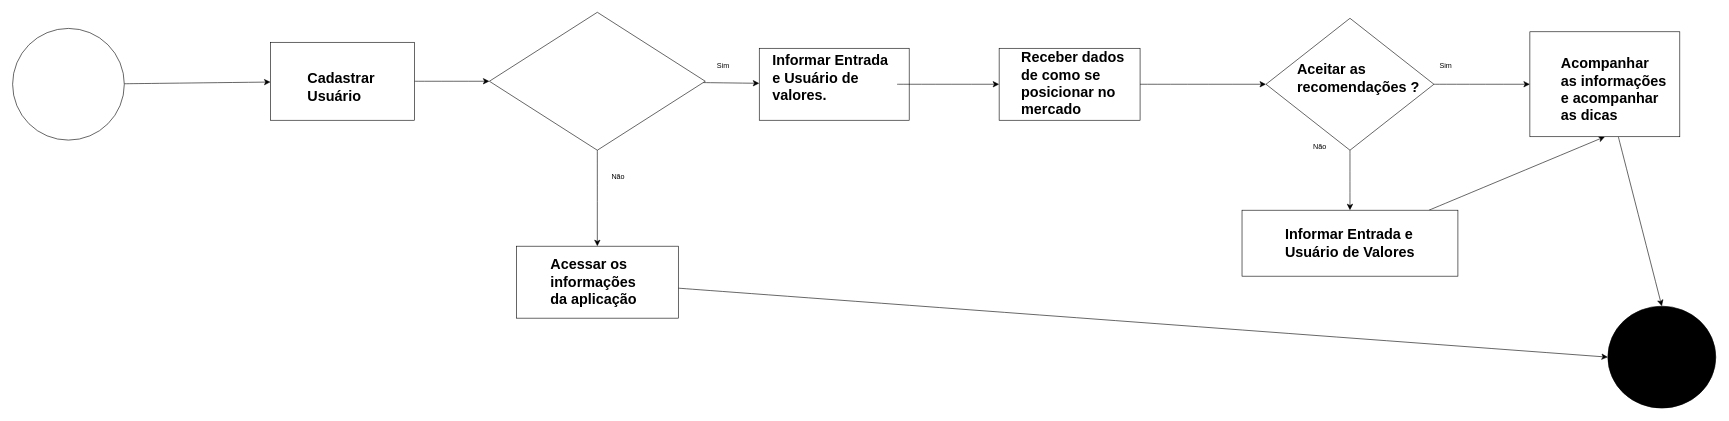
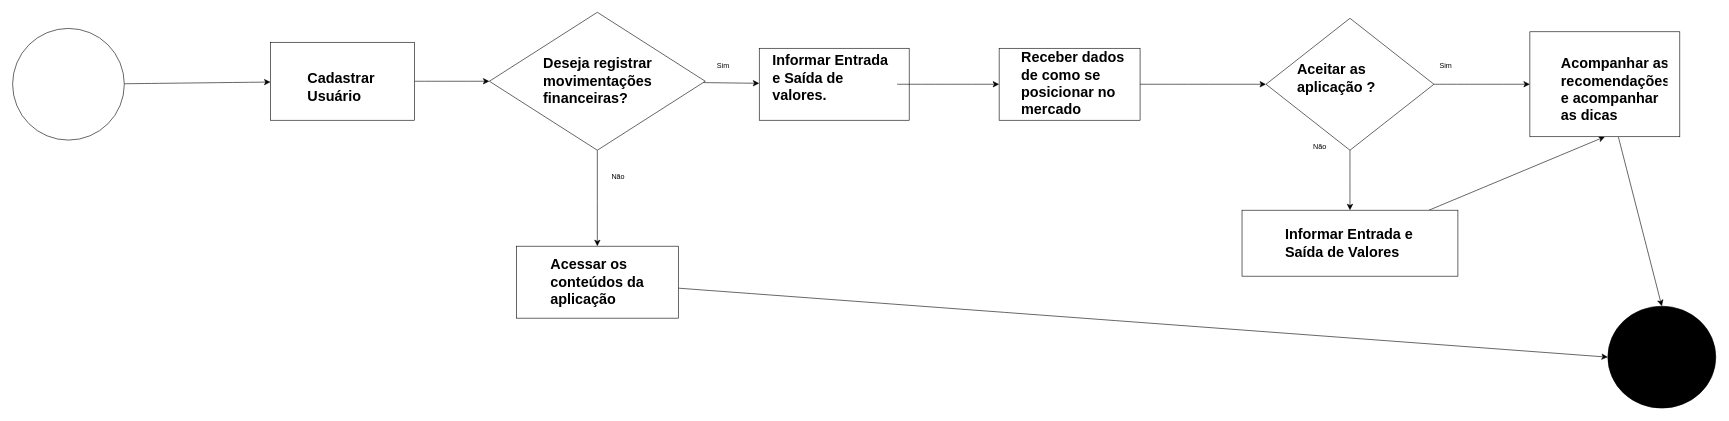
  <mxCell id="0" />
  <mxCell id="1" parent="0" />
  <mxCell id="2" value="" style="edgeStyle=none;curved=1;rounded=0;orthogonalLoop=1;jettySize=auto;html=1;fontSize=12;startSize=8;endSize=8;" parent="1" source="3" target="5" edge="1"><mxGeometry relative="1" as="geometry" /></mxCell>
  <mxCell id="3" value="" style="ellipse;whiteSpace=wrap;html=1;aspect=fixed;" parent="1" vertex="1"><mxGeometry x="20" y="46.87" width="186.25" height="186.25" as="geometry" /></mxCell>
  <mxCell id="4" value="" style="edgeStyle=none;curved=1;rounded=0;orthogonalLoop=1;jettySize=auto;html=1;fontSize=12;startSize=8;endSize=8;" parent="1" source="5" target="9" edge="1"><mxGeometry relative="1" as="geometry" /></mxCell>
  <mxCell id="5" value="" style="whiteSpace=wrap;html=1;" parent="1" vertex="1"><mxGeometry x="450" y="70" width="240" height="130" as="geometry" /></mxCell>
  <mxCell id="6" value="&lt;h1 style=&quot;margin-top: 0px;&quot;&gt;Cadastrar Usuário&amp;nbsp;&lt;/h1&gt;" style="text;html=1;whiteSpace=wrap;overflow=hidden;rounded=0;" parent="1" vertex="1"><mxGeometry x="510" y="110" width="130" height="120" as="geometry" /></mxCell>
  <mxCell id="7" value="" style="edgeStyle=none;curved=1;rounded=0;orthogonalLoop=1;jettySize=auto;html=1;fontSize=12;startSize=8;endSize=8;" parent="1" source="9" target="11" edge="1"><mxGeometry relative="1" as="geometry" /></mxCell>
  <mxCell id="8" value="" style="edgeStyle=none;curved=1;rounded=0;orthogonalLoop=1;jettySize=auto;html=1;fontSize=12;startSize=8;endSize=8;" parent="1" source="9" target="13" edge="1"><mxGeometry relative="1" as="geometry" /></mxCell>
  <mxCell id="9" value="" style="rhombus;whiteSpace=wrap;html=1;" parent="1" vertex="1"><mxGeometry x="815" y="20" width="360" height="230" as="geometry" /></mxCell>
+ <mxCell id="10" value="&lt;h1 style=&quot;margin-top: 0px;&quot;&gt;Deseja registrar movimentações financeiras?&lt;/h1&gt;" style="text;html=1;whiteSpace=wrap;overflow=hidden;rounded=0;" parent="1" vertex="1"><mxGeometry x="902.5" y="85" width="200" height="90" as="geometry" /></mxCell>
  <mxCell id="11" value="" style="whiteSpace=wrap;html=1;" parent="1" vertex="1"><mxGeometry x="1265" y="79.99" width="250" height="120" as="geometry" /></mxCell>
  <mxCell id="12" style="edgeStyle=none;curved=1;rounded=0;orthogonalLoop=1;jettySize=auto;html=1;fontSize=12;startSize=8;endSize=8;entryX=0;entryY=0.5;entryDx=0;entryDy=0;" parent="1" source="13" target="34" edge="1"><mxGeometry relative="1" as="geometry"><mxPoint x="2453.175" y="600" as="targetPoint" /></mxGeometry></mxCell>
  <mxCell id="13" value="" style="whiteSpace=wrap;html=1;" parent="1" vertex="1"><mxGeometry x="860" y="410" width="270" height="120" as="geometry" /></mxCell>
  <mxCell id="14" value="Não" style="text;html=1;align=center;verticalAlign=middle;whiteSpace=wrap;rounded=0;" parent="1" vertex="1"><mxGeometry x="1000" y="280" width="60" height="30" as="geometry" /></mxCell>
  <mxCell id="15" value="Sim" style="text;html=1;align=center;verticalAlign=middle;whiteSpace=wrap;rounded=0;" parent="1" vertex="1"><mxGeometry x="1175" y="95" width="60" height="30" as="geometry" /></mxCell>
- <mxCell id="16" value="&lt;h1 style=&quot;margin-top: 0px;&quot;&gt;Acessar os informações da aplicação&lt;/h1&gt;" style="text;html=1;whiteSpace=wrap;overflow=hidden;rounded=0;" parent="1" vertex="1"><mxGeometry x="915" y="420" width="175" height="110" as="geometry" /></mxCell>
+ <mxCell id="16" value="&lt;h1 style=&quot;margin-top: 0px;&quot;&gt;Acessar os conteúdos da aplicação&lt;/h1&gt;" style="text;html=1;whiteSpace=wrap;overflow=hidden;rounded=0;" parent="1" vertex="1"><mxGeometry x="915" y="420" width="175" height="110" as="geometry" /></mxCell>
  <mxCell id="17" value="" style="edgeStyle=none;curved=1;rounded=0;orthogonalLoop=1;jettySize=auto;html=1;fontSize=12;startSize=8;endSize=8;" parent="1" source="18" target="20" edge="1"><mxGeometry relative="1" as="geometry" /></mxCell>
- <mxCell id="18" value="&lt;h1 style=&quot;margin-top: 0px;&quot;&gt;Informar Entrada e Usuário de valores.&lt;/h1&gt;" style="text;html=1;whiteSpace=wrap;overflow=hidden;rounded=0;" parent="1" vertex="1"><mxGeometry x="1285" width="210" height="120" as="geometry" y="80" /></mxCell>
+ <mxCell id="18" value="&lt;h1 style=&quot;margin-top: 0px;&quot;&gt;Informar Entrada e Saída de valores.&lt;/h1&gt;" style="text;html=1;whiteSpace=wrap;overflow=hidden;rounded=0;" parent="1" vertex="1"><mxGeometry x="1285" width="210" height="120" as="geometry" y="80" /></mxCell>
  <mxCell id="19" value="" style="edgeStyle=none;curved=1;rounded=0;orthogonalLoop=1;jettySize=auto;html=1;fontSize=12;startSize=8;endSize=8;" parent="1" source="20" target="24" edge="1"><mxGeometry relative="1" as="geometry" /></mxCell>
  <mxCell id="20" value="" style="whiteSpace=wrap;html=1;" parent="1" vertex="1"><mxGeometry x="1665" width="235" height="120" as="geometry" y="80" /></mxCell>
  <mxCell id="21" value="&lt;h1 style=&quot;margin-top: 0px;&quot;&gt;Receber dados de como se posicionar no mercado&lt;/h1&gt;" style="text;html=1;whiteSpace=wrap;overflow=hidden;rounded=0;" parent="1" vertex="1"><mxGeometry x="1700" y="75" width="180" height="120" as="geometry" /></mxCell>
  <mxCell id="22" value="" style="edgeStyle=none;curved=1;rounded=0;orthogonalLoop=1;jettySize=auto;html=1;fontSize=12;startSize=8;endSize=8;" parent="1" source="24" target="29" edge="1"><mxGeometry relative="1" as="geometry" /></mxCell>
  <mxCell id="23" value="" style="edgeStyle=none;curved=1;rounded=0;orthogonalLoop=1;jettySize=auto;html=1;fontSize=12;startSize=8;endSize=8;" parent="1" source="24" target="32" edge="1"><mxGeometry relative="1" as="geometry" /></mxCell>
  <mxCell id="24" value="" style="rhombus;whiteSpace=wrap;html=1;" parent="1" vertex="1"><mxGeometry x="2110" y="30" width="280" height="220" as="geometry" /></mxCell>
- <mxCell id="25" value="&lt;h1 style=&quot;margin-top: 0px;&quot;&gt;Aceitar as recomendações ?&lt;/h1&gt;" style="text;html=1;whiteSpace=wrap;overflow=hidden;rounded=0;" parent="1" vertex="1"><mxGeometry x="2160" y="95" width="210" height="110" as="geometry" /></mxCell>
+ <mxCell id="25" value="&lt;h1 style=&quot;margin-top: 0px;&quot;&gt;Aceitar as aplicação ?&lt;/h1&gt;" style="text;html=1;whiteSpace=wrap;overflow=hidden;rounded=0;" parent="1" vertex="1"><mxGeometry x="2160" y="95" width="210" height="110" as="geometry" /></mxCell>
  <mxCell id="26" value="Sim" style="text;html=1;align=center;verticalAlign=middle;whiteSpace=wrap;rounded=0;" parent="1" vertex="1"><mxGeometry x="2380" y="95" width="60" height="30" as="geometry" /></mxCell>
  <mxCell id="27" value="Não" style="text;html=1;align=center;verticalAlign=middle;whiteSpace=wrap;rounded=0;" parent="1" vertex="1"><mxGeometry x="2170" y="230" width="60" height="30" as="geometry" /></mxCell>
  <mxCell id="28" style="edgeStyle=none;curved=1;rounded=0;orthogonalLoop=1;jettySize=auto;html=1;entryX=0.5;entryY=1;entryDx=0;entryDy=0;fontSize=12;startSize=8;endSize=8;" parent="1" source="29" target="32" edge="1"><mxGeometry relative="1" as="geometry" /></mxCell>
  <mxCell id="29" value="" style="whiteSpace=wrap;html=1;" parent="1" vertex="1"><mxGeometry x="2070" y="350" width="360" height="110" as="geometry" /></mxCell>
- <mxCell id="30" value="&lt;h1 style=&quot;margin-top: 0px;&quot;&gt;Informar Entrada e Usuário de Valores&lt;/h1&gt;" style="text;html=1;whiteSpace=wrap;overflow=hidden;rounded=0;" parent="1" vertex="1"><mxGeometry x="2140" y="370" width="270" height="120" as="geometry" /></mxCell>
+ <mxCell id="30" value="&lt;h1 style=&quot;margin-top: 0px;&quot;&gt;Informar Entrada e Saída de Valores&lt;/h1&gt;" style="text;html=1;whiteSpace=wrap;overflow=hidden;rounded=0;" parent="1" vertex="1"><mxGeometry x="2140" y="370" width="270" height="120" as="geometry" /></mxCell>
  <mxCell id="31" style="edgeStyle=none;curved=1;rounded=0;orthogonalLoop=1;jettySize=auto;html=1;entryX=0.5;entryY=0;entryDx=0;entryDy=0;fontSize=12;startSize=8;endSize=8;" parent="1" source="32" target="34" edge="1"><mxGeometry relative="1" as="geometry" /></mxCell>
  <mxCell id="32" value="" style="whiteSpace=wrap;html=1;" parent="1" vertex="1"><mxGeometry x="2550" y="52.5" width="250" height="175" as="geometry" /></mxCell>
- <mxCell id="33" value="&lt;h1 style=&quot;margin-top: 0px;&quot;&gt;Acompanhar as informações e acompanhar as dicas&amp;nbsp;&lt;/h1&gt;" style="text;html=1;whiteSpace=wrap;overflow=hidden;rounded=0;" parent="1" vertex="1"><mxGeometry x="2600" y="85" width="180" height="120" as="geometry" /></mxCell>
+ <mxCell id="33" value="&lt;h1 style=&quot;margin-top: 0px;&quot;&gt;Acompanhar as recomendações e acompanhar as dicas&amp;nbsp;&lt;/h1&gt;" style="text;html=1;whiteSpace=wrap;overflow=hidden;rounded=0;" parent="1" vertex="1"><mxGeometry x="2600" y="85" width="180" height="120" as="geometry" /></mxCell>
  <mxCell id="34" value="" style="ellipse;fillColor=strokeColor;html=1;" parent="1" vertex="1"><mxGeometry x="2680" y="510" width="180" height="170" as="geometry" /></mxCell>
